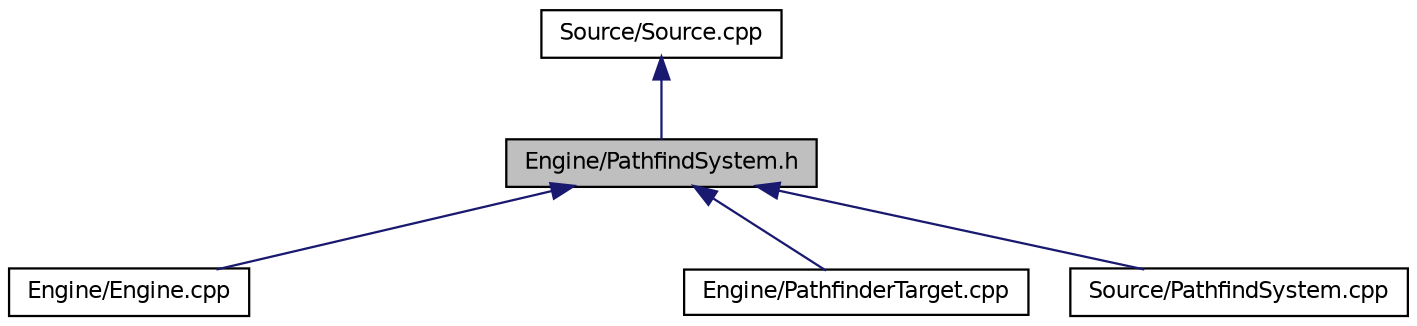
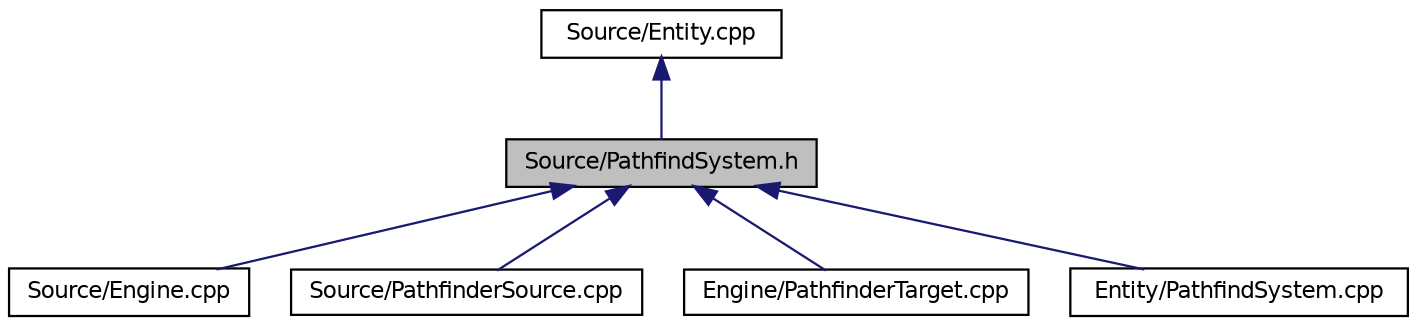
  digraph {
    node [color=black fillcolor=white fontname=Helvetica fontsize=10 shape=record style=filled]
    edge [color=midnightblue dir=back fontname=Helvetica fontsize=10 labelfontname=Helvetica labelfontsize=10 style=solid]
-   n1 [fillcolor=grey75 fontcolor=black height=0.2 label="Engine/PathfindSystem.h" width=0.4]
-   n2 [height=0.2 label="Engine/Engine.cpp" width=0.4]
+   n1 [fillcolor=grey75 fontcolor=black height=0.2 label="Source/PathfindSystem.h" width=0.4]
+   n2 [height=0.2 label="Source/Engine.cpp" width=0.4]
+   n3 [height=0.2 label="Source/PathfinderSource.cpp" width=0.4]
    n4 [height=0.2 label="Engine/PathfinderTarget.cpp" width=0.4]
-   n5 [height=0.2 label="Source/PathfindSystem.cpp" width=0.4]
-   n6 [height=0.2 label="Source/Source.cpp" width=0.4]
+   n5 [height=0.2 label="Entity/PathfindSystem.cpp" width=0.4]
+   n6 [height=0.2 label="Source/Entity.cpp" width=0.4]
    n1 -> n2
+   n1 -> n3
    n1 -> n4
    n1 -> n5
    n6 -> n1
  }
